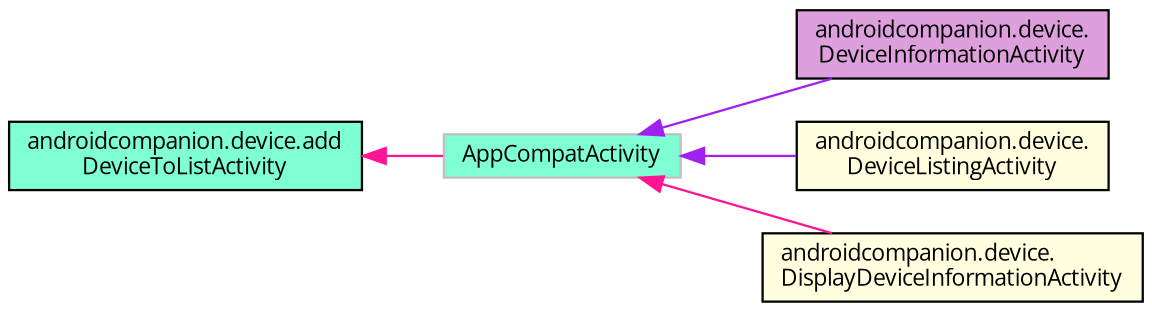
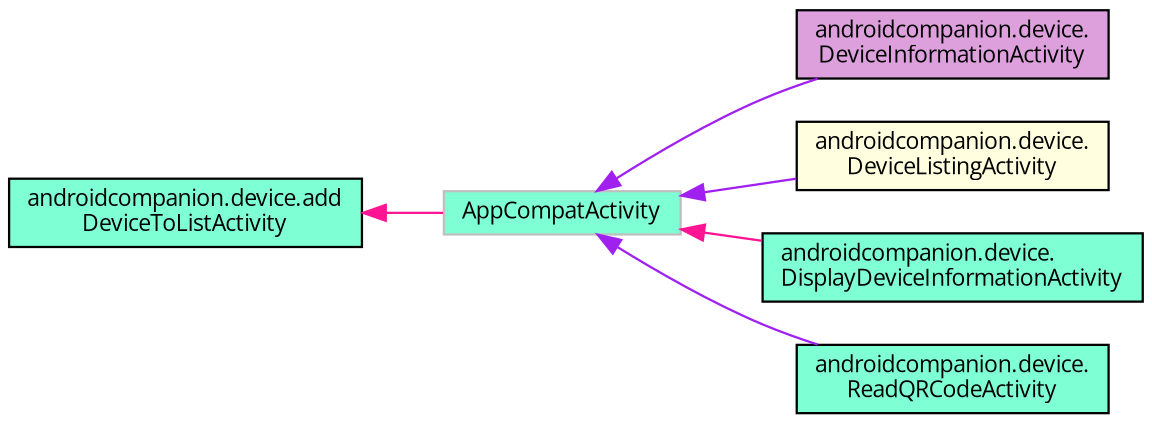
  digraph {
    fontname="Open Sans"
    rankdir=LR
    node [color=black fillcolor=aquamarine fontname="Open Sans" fontsize=10 shape=record style=filled]
    edge [color=purple dir=back fontname="Open Sans" fontsize=10 labelfontname=Helvetica labelfontsize=10 style=solid]
    n1 [color=grey75 height=0.2 label=AppCompatActivity width=0.4]
    n2 [fillcolor=plum height=0.2 label="androidcompanion.device.\lDeviceInformationActivity" width=0.4]
    n3 [fillcolor=lightyellow height=0.2 label="androidcompanion.device.\lDeviceListingActivity" width=0.4]
-   n4 [fillcolor=lightyellow height=0.2 label="androidcompanion.device.\lDisplayDeviceInformationActivity" width=0.4]
+   n4 [height=0.2 label="androidcompanion.device.\lDisplayDeviceInformationActivity" width=0.4]
+   n5 [height=0.2 label="androidcompanion.device.\lReadQRCodeActivity" width=0.4]
    n6 [height=0.2 label="androidcompanion.device.add\lDeviceToListActivity" width=0.4]
    n1 -> n2
    n1 -> n3
    n1 -> n4 [color=deeppink]
+   n1 -> n5
    n6 -> n1 [color=deeppink]
  }
